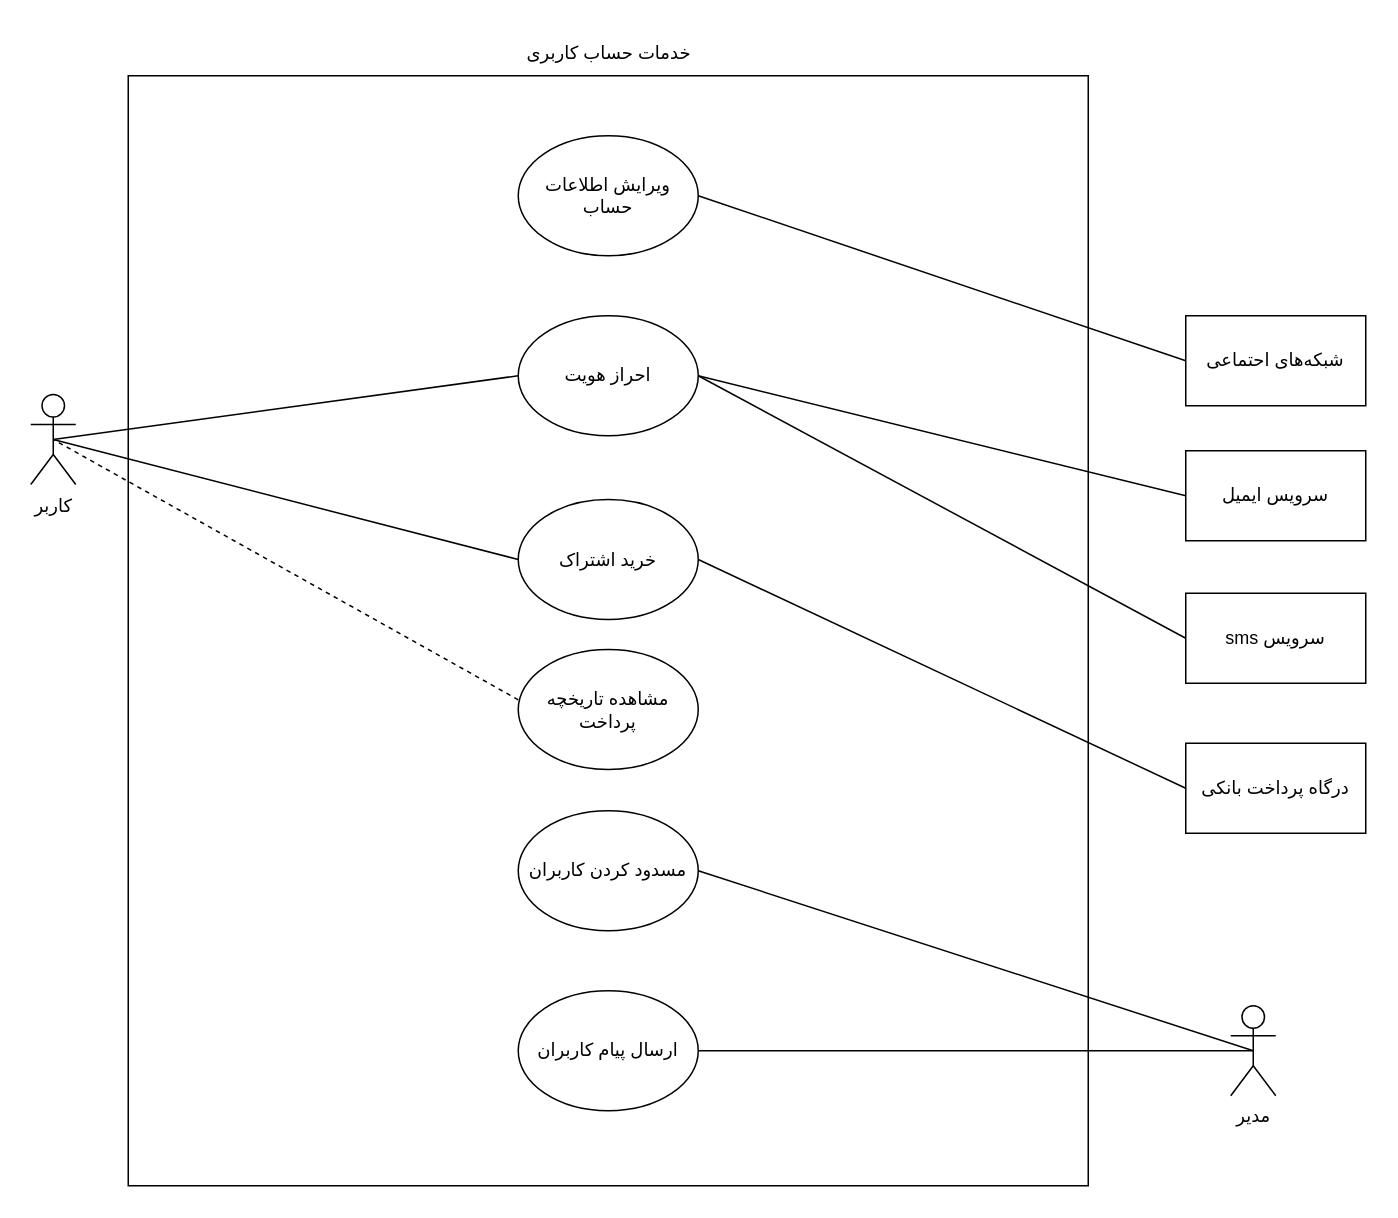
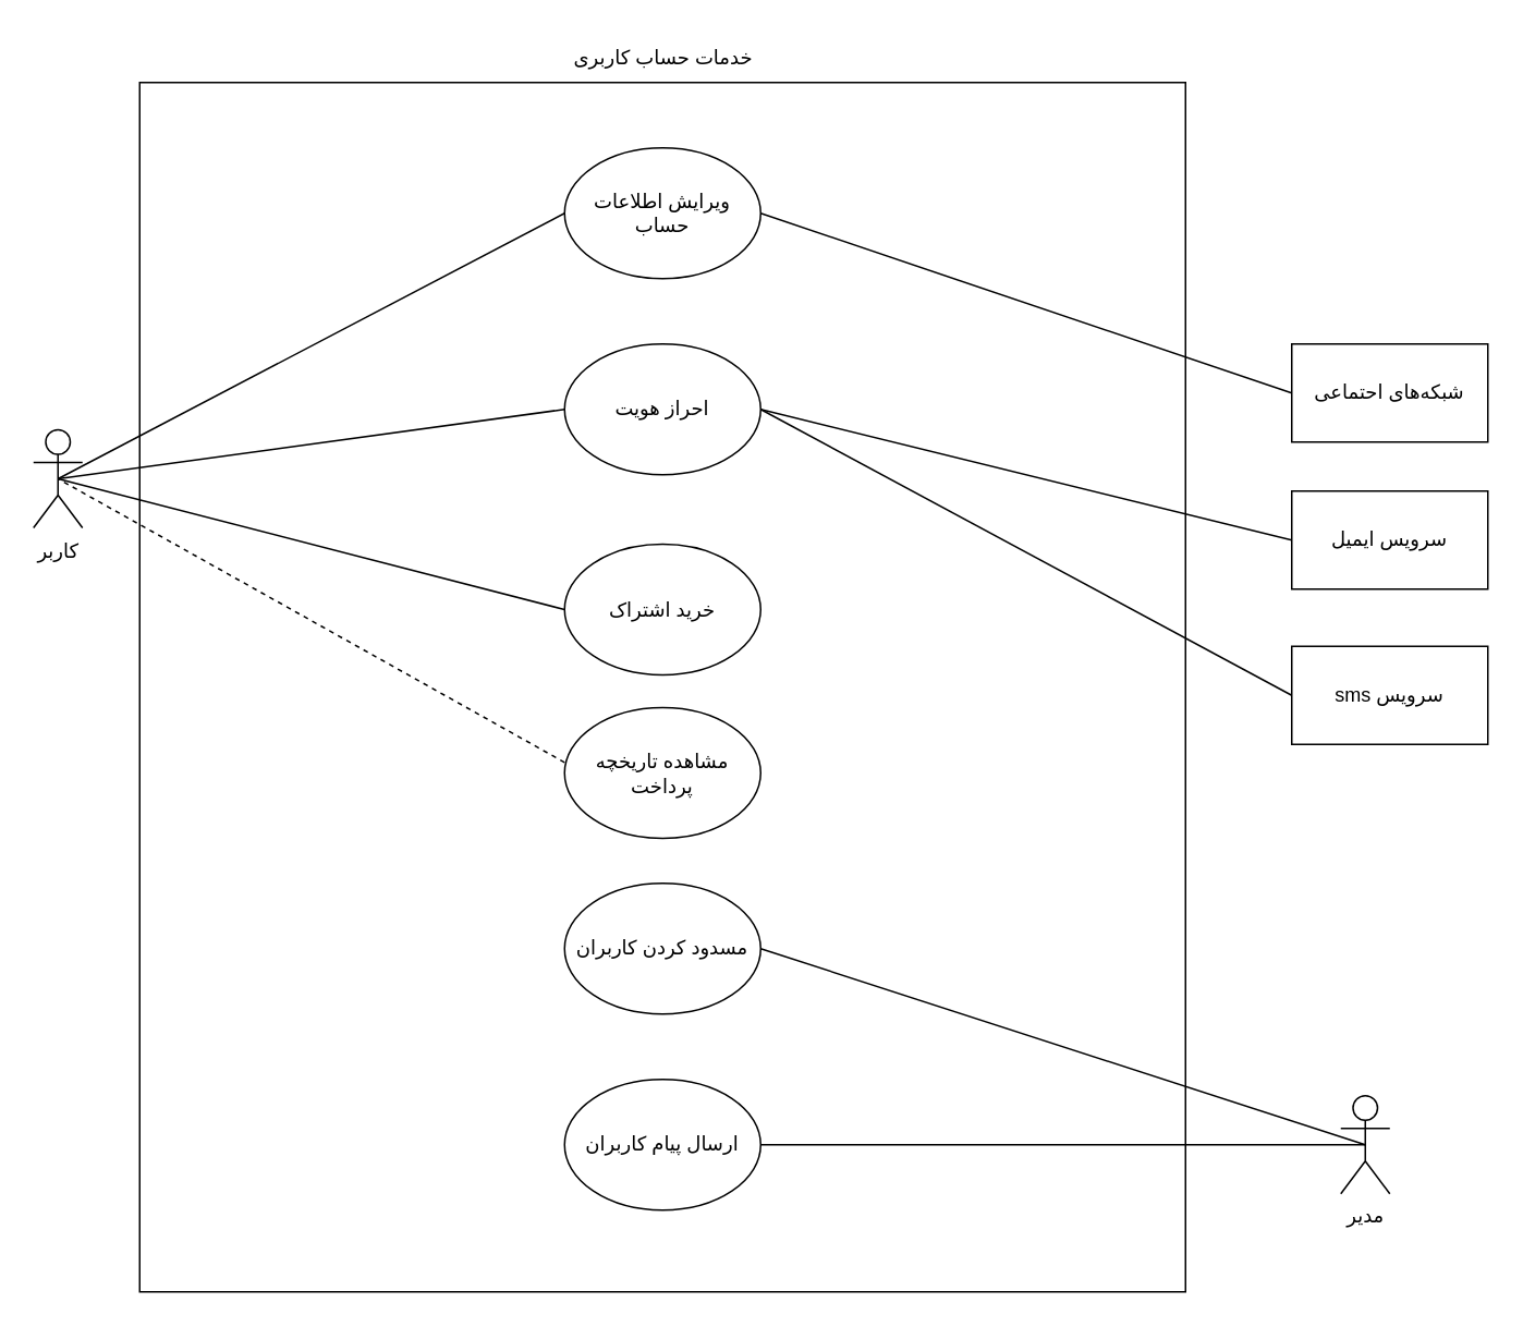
  <mxCell id="0" />
  <mxCell id="1" parent="0" />
  <mxCell id="2" value="" style="rounded=0;whiteSpace=wrap;html=1;" vertex="1" parent="1"><mxGeometry x="85" y="50" width="640" height="740" as="geometry" /></mxCell>
  <mxCell id="3" value="خدمات حساب کاربری" style="text;strokeColor=none;fillColor=none;align=left;verticalAlign=middle;spacingLeft=4;spacingRight=4;overflow=hidden;points=[[0,0.5],[1,0.5]];portConstraint=eastwest;rotatable=0;whiteSpace=wrap;html=1;" vertex="1" parent="1"><mxGeometry x="345" y="20" width="120" height="30" as="geometry" /></mxCell>
  <mxCell id="4" value="کاربر" style="shape=umlActor;verticalLabelPosition=bottom;verticalAlign=top;html=1;outlineConnect=0;" vertex="1" parent="1"><mxGeometry x="20" y="262.5" width="30" height="60" as="geometry" /></mxCell>
  <mxCell id="5" value="سرویس ایمیل" style="rounded=0;whiteSpace=wrap;html=1;" vertex="1" parent="1"><mxGeometry x="790" y="300" width="120" height="60" as="geometry" /></mxCell>
  <mxCell id="6" value="sms سرویس" style="rounded=0;whiteSpace=wrap;html=1;" vertex="1" parent="1"><mxGeometry x="790" y="395" width="120" height="60" as="geometry" /></mxCell>
- <mxCell id="7" value="درگاه پرداخت بانکی" style="rounded=0;whiteSpace=wrap;html=1;" vertex="1" parent="1"><mxGeometry x="790" y="495" width="120" height="60" as="geometry" /></mxCell>
  <mxCell id="8" value="شبکه‌های احتماعی" style="rounded=0;whiteSpace=wrap;html=1;" vertex="1" parent="1"><mxGeometry x="790" y="210" width="120" height="60" as="geometry" /></mxCell>
  <mxCell id="9" value="ویرایش اطلاعات حساب" style="ellipse;whiteSpace=wrap;html=1;" vertex="1" parent="1"><mxGeometry x="345" y="90" width="120" height="80" as="geometry" /></mxCell>
  <mxCell id="10" value="احراز هویت" style="ellipse;whiteSpace=wrap;html=1;" vertex="1" parent="1"><mxGeometry x="345" y="210" width="120" height="80" as="geometry" /></mxCell>
  <mxCell id="11" value="خرید اشتراک" style="ellipse;whiteSpace=wrap;html=1;" vertex="1" parent="1"><mxGeometry x="345" y="332.5" width="120" height="80" as="geometry" /></mxCell>
  <mxCell id="12" value="مشاهده تاریخچه پرداخت" style="ellipse;whiteSpace=wrap;html=1;" vertex="1" parent="1"><mxGeometry x="345" y="432.5" width="120" height="80" as="geometry" /></mxCell>
  <mxCell id="13" value="مسدود کردن کاربران" style="ellipse;whiteSpace=wrap;html=1;" vertex="1" parent="1"><mxGeometry x="345" y="540" width="120" height="80" as="geometry" /></mxCell>
  <mxCell id="14" value="ارسال پیام کاربران" style="ellipse;whiteSpace=wrap;html=1;" vertex="1" parent="1"><mxGeometry x="345" y="660" width="120" height="80" as="geometry" /></mxCell>
  <mxCell id="15" value="مدیر" style="shape=umlActor;verticalLabelPosition=bottom;verticalAlign=top;html=1;outlineConnect=0;" vertex="1" parent="1"><mxGeometry x="820" y="670" width="30" height="60" as="geometry" /></mxCell>
  <mxCell id="16" value="" style="endArrow=none;html=1;rounded=0;entryX=0;entryY=0.5;entryDx=0;entryDy=0;exitX=1;exitY=0.5;exitDx=0;exitDy=0;" edge="1" parent="1" source="10" target="5"><mxGeometry width="50" height="50" relative="1" as="geometry"><mxPoint x="600" y="300" as="sourcePoint" /><mxPoint x="650" y="250" as="targetPoint" /></mxGeometry></mxCell>
  <mxCell id="17" value="" style="endArrow=none;html=1;rounded=0;entryX=1;entryY=0.5;entryDx=0;entryDy=0;exitX=0;exitY=0.5;exitDx=0;exitDy=0;" edge="1" parent="1" source="6" target="10"><mxGeometry width="50" height="50" relative="1" as="geometry"><mxPoint x="350" y="390" as="sourcePoint" /><mxPoint x="400" y="340" as="targetPoint" /></mxGeometry></mxCell>
  <mxCell id="18" value="" style="endArrow=none;html=1;rounded=0;exitX=1;exitY=0.5;exitDx=0;exitDy=0;entryX=0;entryY=0.5;entryDx=0;entryDy=0;" edge="1" parent="1" source="9" target="8"><mxGeometry width="50" height="50" relative="1" as="geometry"><mxPoint x="350" y="390" as="sourcePoint" /><mxPoint x="400" y="340" as="targetPoint" /></mxGeometry></mxCell>
- <mxCell id="19" value="" style="endArrow=none;html=1;rounded=0;entryX=0;entryY=0.5;entryDx=0;entryDy=0;exitX=1;exitY=0.5;exitDx=0;exitDy=0;" edge="1" parent="1" source="11" target="7"><mxGeometry width="50" height="50" relative="1" as="geometry"><mxPoint x="350" y="390" as="sourcePoint" /><mxPoint x="400" y="340" as="targetPoint" /></mxGeometry></mxCell>
  <mxCell id="20" value="" style="endArrow=none;html=1;rounded=0;entryX=0.5;entryY=0.5;entryDx=0;entryDy=0;entryPerimeter=0;exitX=1;exitY=0.5;exitDx=0;exitDy=0;" edge="1" parent="1" source="13" target="15"><mxGeometry width="50" height="50" relative="1" as="geometry"><mxPoint x="350" y="390" as="sourcePoint" /><mxPoint x="400" y="340" as="targetPoint" /></mxGeometry></mxCell>
  <mxCell id="21" value="" style="endArrow=none;html=1;rounded=0;entryX=0.5;entryY=0.5;entryDx=0;entryDy=0;entryPerimeter=0;exitX=1;exitY=0.5;exitDx=0;exitDy=0;" edge="1" parent="1" source="14" target="15"><mxGeometry width="50" height="50" relative="1" as="geometry"><mxPoint x="460" y="700" as="sourcePoint" /><mxPoint x="400" y="650" as="targetPoint" /></mxGeometry></mxCell>
  <mxCell id="22" value="" style="endArrow=none;html=1;rounded=0;entryX=0.5;entryY=0.5;entryDx=0;entryDy=0;entryPerimeter=0;exitX=0;exitY=0.419;exitDx=0;exitDy=0;exitPerimeter=0;dashed=1;" edge="1" parent="1" source="12" target="4"><mxGeometry width="50" height="50" relative="1" as="geometry"><mxPoint x="350" y="460" as="sourcePoint" /><mxPoint x="400" y="410" as="targetPoint" /></mxGeometry></mxCell>
  <mxCell id="23" value="" style="endArrow=none;html=1;rounded=0;entryX=0;entryY=0.5;entryDx=0;entryDy=0;exitX=0.5;exitY=0.5;exitDx=0;exitDy=0;exitPerimeter=0;" edge="1" parent="1" source="4" target="11"><mxGeometry width="50" height="50" relative="1" as="geometry"><mxPoint x="350" y="460" as="sourcePoint" /><mxPoint x="400" y="410" as="targetPoint" /></mxGeometry></mxCell>
  <mxCell id="24" value="" style="endArrow=none;html=1;rounded=0;entryX=0;entryY=0.5;entryDx=0;entryDy=0;exitX=0.5;exitY=0.5;exitDx=0;exitDy=0;exitPerimeter=0;" edge="1" parent="1" source="4" target="10"><mxGeometry width="50" height="50" relative="1" as="geometry"><mxPoint x="350" y="460" as="sourcePoint" /><mxPoint x="400" y="410" as="targetPoint" /></mxGeometry></mxCell>
+ <mxCell id="25" value="" style="endArrow=none;html=1;rounded=0;exitX=0.5;exitY=0.5;exitDx=0;exitDy=0;exitPerimeter=0;entryX=0;entryY=0.5;entryDx=0;entryDy=0;" edge="1" parent="1" source="4" target="9"><mxGeometry width="50" height="50" relative="1" as="geometry"><mxPoint x="350" y="460" as="sourcePoint" /><mxPoint x="400" y="410" as="targetPoint" /></mxGeometry></mxCell>
